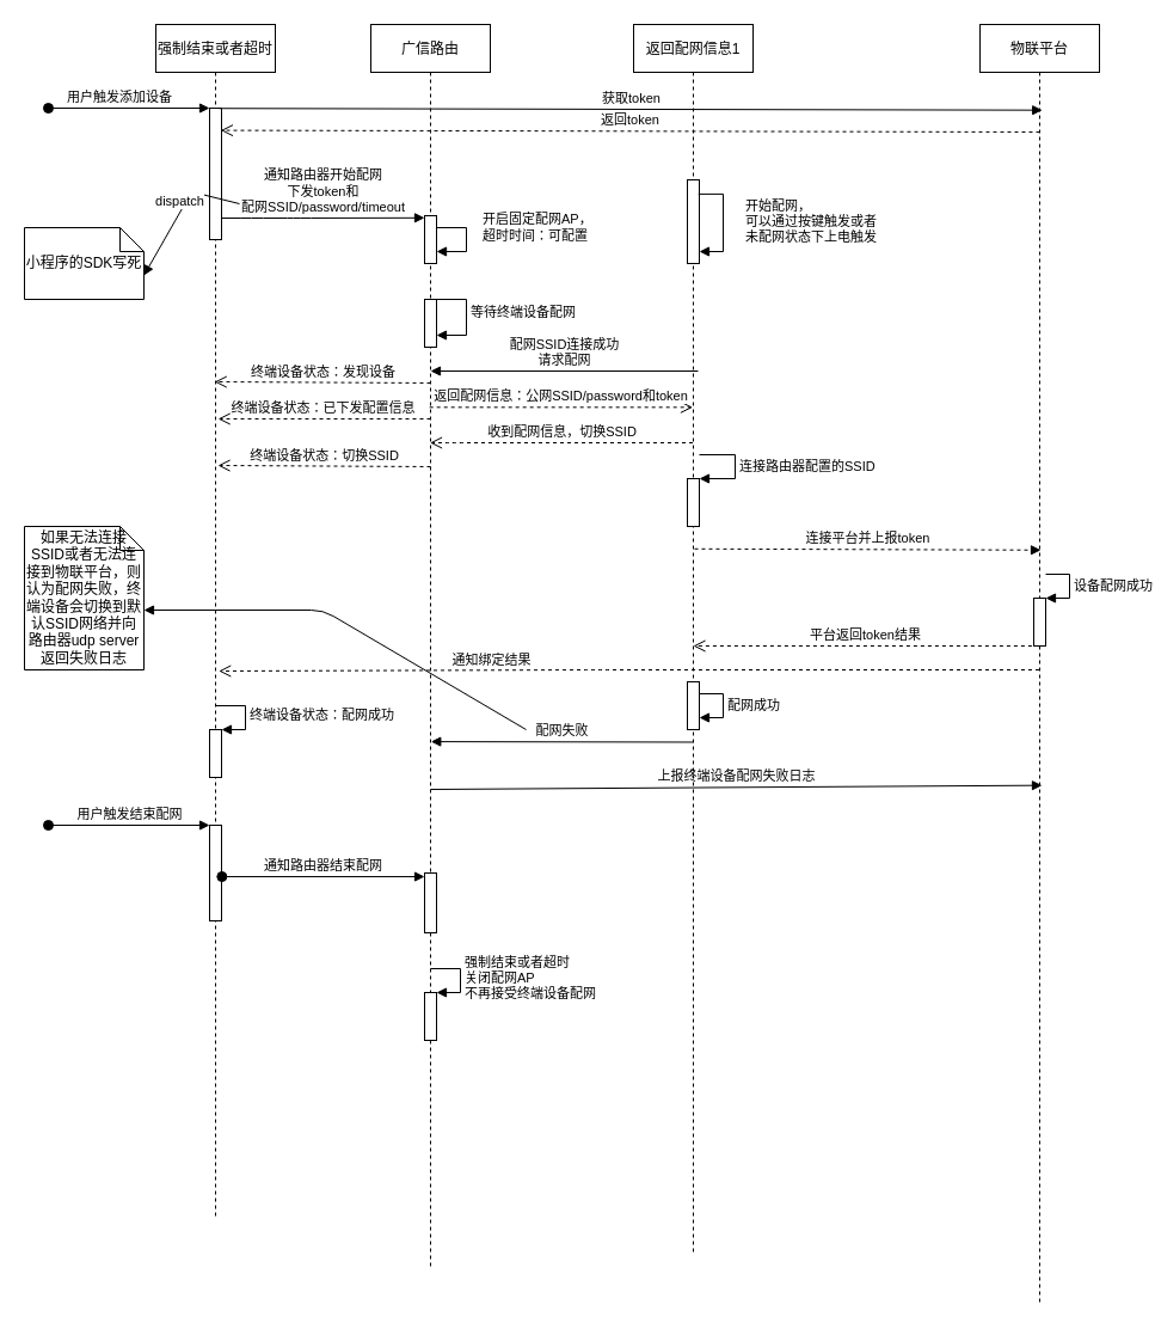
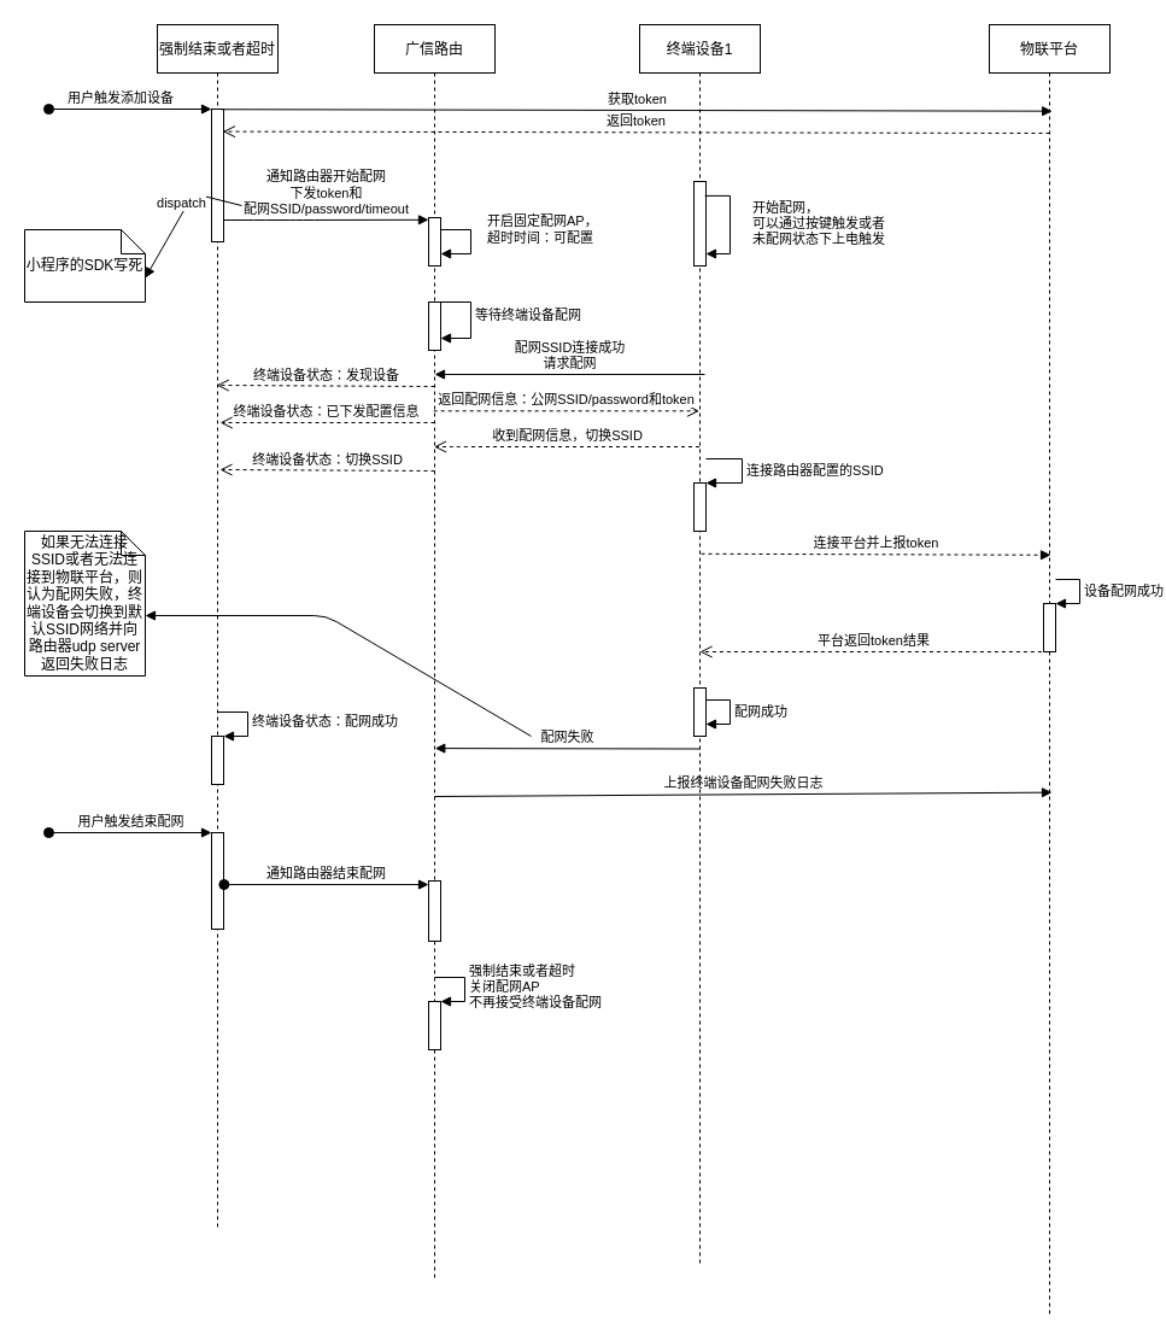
  <mxCell id="0" />
  <mxCell id="1" parent="0" />
  <mxCell id="2" value="强制结束或者超时" style="shape=umlLifeline;perimeter=lifelinePerimeter;container=1;collapsible=0;recursiveResize=0;rounded=0;shadow=0;strokeWidth=1;" parent="1" vertex="1"><mxGeometry x="130" y="20" width="100" height="1000" as="geometry" /></mxCell>
  <mxCell id="3" value="" style="points=[];perimeter=orthogonalPerimeter;rounded=0;shadow=0;strokeWidth=1;" parent="2" vertex="1"><mxGeometry x="45" y="70" width="10" height="110" as="geometry" /></mxCell>
  <mxCell id="4" value="用户触发添加设备" style="verticalAlign=bottom;startArrow=oval;endArrow=block;startSize=8;shadow=0;strokeWidth=1;" parent="2" target="3" edge="1"><mxGeometry x="-0.111" relative="1" as="geometry"><mxPoint x="-90" y="70" as="sourcePoint" /><mxPoint as="offset" /></mxGeometry></mxCell>
  <mxCell id="5" value="" style="html=1;points=[];perimeter=orthogonalPerimeter;" parent="2" vertex="1"><mxGeometry x="45" y="590" width="10" height="40" as="geometry" /></mxCell>
  <mxCell id="6" value="终端设备状态：配网成功" style="edgeStyle=orthogonalEdgeStyle;html=1;align=left;spacingLeft=2;endArrow=block;rounded=0;entryX=1;entryY=0;" parent="2" target="5" edge="1"><mxGeometry relative="1" as="geometry"><mxPoint x="50" y="570" as="sourcePoint" /><Array as="points"><mxPoint x="75" y="570" /></Array></mxGeometry></mxCell>
  <mxCell id="7" value="" style="html=1;points=[];perimeter=orthogonalPerimeter;" parent="2" vertex="1"><mxGeometry x="45" y="670" width="10" height="80" as="geometry" /></mxCell>
  <mxCell id="8" value="用户触发结束配网" style="html=1;verticalAlign=bottom;startArrow=oval;endArrow=block;startSize=8;" parent="2" target="7" edge="1"><mxGeometry relative="1" as="geometry"><mxPoint x="-90" y="670" as="sourcePoint" /></mxGeometry></mxCell>
  <mxCell id="9" value="广信路由" style="shape=umlLifeline;perimeter=lifelinePerimeter;container=1;collapsible=0;recursiveResize=0;rounded=0;shadow=0;strokeWidth=1;" parent="1" vertex="1"><mxGeometry x="310" y="20" width="100" height="1040" as="geometry" /></mxCell>
  <mxCell id="10" value="" style="points=[];perimeter=orthogonalPerimeter;rounded=0;shadow=0;strokeWidth=1;" parent="9" vertex="1"><mxGeometry x="45" y="160" width="10" height="40" as="geometry" /></mxCell>
  <mxCell id="11" value="开启固定配网AP，&lt;br&gt;超时时间：可配置" style="edgeStyle=orthogonalEdgeStyle;html=1;align=left;spacingLeft=2;endArrow=block;rounded=0;" parent="9" edge="1"><mxGeometry x="-0.287" y="10" relative="1" as="geometry"><mxPoint x="55" y="170" as="sourcePoint" /><Array as="points"><mxPoint x="55" y="170" /><mxPoint x="80" y="170" /><mxPoint x="80" y="190" /></Array><mxPoint x="55.03" y="189.98" as="targetPoint" /><mxPoint as="offset" /></mxGeometry></mxCell>
  <mxCell id="12" value="" style="html=1;points=[];perimeter=orthogonalPerimeter;" parent="9" vertex="1"><mxGeometry x="45" y="230" width="10" height="40" as="geometry" /></mxCell>
  <mxCell id="13" value="等待终端设备配网" style="edgeStyle=orthogonalEdgeStyle;html=1;align=left;spacingLeft=2;endArrow=block;rounded=0;" parent="9" edge="1"><mxGeometry relative="1" as="geometry"><mxPoint x="55" y="230" as="sourcePoint" /><Array as="points"><mxPoint x="51" y="230" /><mxPoint x="80" y="230" /><mxPoint x="80" y="260" /></Array><mxPoint x="55" y="260" as="targetPoint" /></mxGeometry></mxCell>
  <mxCell id="14" value="" style="html=1;points=[];perimeter=orthogonalPerimeter;" parent="9" vertex="1"><mxGeometry x="45" y="710" width="10" height="50" as="geometry" /></mxCell>
  <mxCell id="15" value="" style="html=1;points=[];perimeter=orthogonalPerimeter;" parent="9" vertex="1"><mxGeometry x="45" y="810" width="10" height="40" as="geometry" /></mxCell>
  <mxCell id="16" value="强制结束或者超时&lt;br&gt;关闭配网AP&lt;br&gt;不再接受终端设备配网" style="edgeStyle=orthogonalEdgeStyle;html=1;align=left;spacingLeft=2;endArrow=block;rounded=0;entryX=1;entryY=0;" parent="9" target="15" edge="1"><mxGeometry relative="1" as="geometry"><mxPoint x="50" y="790" as="sourcePoint" /><Array as="points"><mxPoint x="75" y="790" /></Array></mxGeometry></mxCell>
  <mxCell id="17" value="上报终端设备配网失败日志" style="html=1;verticalAlign=bottom;endArrow=block;entryX=0.52;entryY=0.595;entryDx=0;entryDy=0;entryPerimeter=0;" parent="9" target="26" edge="1"><mxGeometry width="80" relative="1" as="geometry"><mxPoint x="50" y="640" as="sourcePoint" /><mxPoint x="130" y="640" as="targetPoint" /></mxGeometry></mxCell>
- <mxCell id="18" value="返回配网信息1" style="shape=umlLifeline;perimeter=lifelinePerimeter;container=1;collapsible=0;recursiveResize=0;rounded=0;shadow=0;strokeWidth=1;" parent="1" vertex="1"><mxGeometry x="530" y="20" width="100" height="1030" as="geometry" /></mxCell>
+ <mxCell id="18" value="终端设备1" style="shape=umlLifeline;perimeter=lifelinePerimeter;container=1;collapsible=0;recursiveResize=0;rounded=0;shadow=0;strokeWidth=1;" parent="1" vertex="1"><mxGeometry x="530" y="20" width="100" height="1030" as="geometry" /></mxCell>
  <mxCell id="19" value="" style="points=[];perimeter=orthogonalPerimeter;rounded=0;shadow=0;strokeWidth=1;" parent="18" vertex="1"><mxGeometry x="45" y="130" width="10" height="70" as="geometry" /></mxCell>
  <mxCell id="20" value="开始配网，&lt;br&gt;可以通过按键触发或者&lt;br&gt;未配网状态下上电触发" style="edgeStyle=orthogonalEdgeStyle;html=1;align=left;spacingLeft=2;endArrow=block;rounded=0;exitX=0.922;exitY=0.17;exitDx=0;exitDy=0;exitPerimeter=0;" parent="18" source="19" target="19" edge="1"><mxGeometry x="-0.013" y="15" relative="1" as="geometry"><mxPoint x="45" y="80" as="sourcePoint" /><Array as="points"><mxPoint x="75" y="142" /><mxPoint x="75" y="190" /></Array><mxPoint x="50" y="100.0" as="targetPoint" /><mxPoint as="offset" /></mxGeometry></mxCell>
  <mxCell id="21" value="" style="html=1;points=[];perimeter=orthogonalPerimeter;" parent="18" vertex="1"><mxGeometry x="45" y="380" width="10" height="40" as="geometry" /></mxCell>
  <mxCell id="22" value="连接路由器配置的SSID" style="edgeStyle=orthogonalEdgeStyle;html=1;align=left;spacingLeft=2;endArrow=block;rounded=0;entryX=1;entryY=0;" parent="18" target="21" edge="1"><mxGeometry relative="1" as="geometry"><mxPoint x="55" y="360" as="sourcePoint" /><Array as="points"><mxPoint x="85" y="360" /></Array></mxGeometry></mxCell>
  <mxCell id="23" value="平台返回token结果" style="html=1;verticalAlign=bottom;endArrow=open;dashed=1;endSize=8;exitX=0.494;exitY=0.486;exitDx=0;exitDy=0;exitPerimeter=0;" parent="18" source="26" edge="1"><mxGeometry relative="1" as="geometry"><mxPoint x="130" y="520" as="sourcePoint" /><mxPoint x="50" y="520" as="targetPoint" /></mxGeometry></mxCell>
  <mxCell id="24" value="" style="html=1;points=[];perimeter=orthogonalPerimeter;" parent="18" vertex="1"><mxGeometry x="45" y="550" width="10" height="40" as="geometry" /></mxCell>
  <mxCell id="25" value="配网成功" style="edgeStyle=orthogonalEdgeStyle;html=1;align=left;spacingLeft=2;endArrow=block;rounded=0;" parent="18" source="24" target="24" edge="1"><mxGeometry relative="1" as="geometry"><mxPoint x="60" y="550" as="sourcePoint" /><Array as="points"><mxPoint x="75" y="560" /><mxPoint x="75" y="580" /></Array></mxGeometry></mxCell>
  <mxCell id="26" value="物联平台" style="shape=umlLifeline;perimeter=lifelinePerimeter;container=1;collapsible=0;recursiveResize=0;rounded=0;shadow=0;strokeWidth=1;" parent="1" vertex="1"><mxGeometry x="820" y="20" width="100" height="1070" as="geometry" /></mxCell>
  <mxCell id="27" value="" style="html=1;points=[];perimeter=orthogonalPerimeter;" parent="26" vertex="1"><mxGeometry x="45" y="480" width="10" height="40" as="geometry" /></mxCell>
  <mxCell id="28" value="设备配网成功" style="edgeStyle=orthogonalEdgeStyle;html=1;align=left;spacingLeft=2;endArrow=block;rounded=0;entryX=1;entryY=0;" parent="26" target="27" edge="1"><mxGeometry relative="1" as="geometry"><mxPoint x="55" y="460" as="sourcePoint" /><Array as="points"><mxPoint x="75" y="460" /></Array></mxGeometry></mxCell>
  <mxCell id="29" value="收到配网信息，切换SSID" style="html=1;verticalAlign=bottom;endArrow=open;dashed=1;endSize=8;" parent="1" source="18" target="9" edge="1"><mxGeometry relative="1" as="geometry"><mxPoint x="580" y="420" as="sourcePoint" /><mxPoint x="500" y="420" as="targetPoint" /><Array as="points"><mxPoint x="580" y="370" /><mxPoint x="380" y="370" /></Array></mxGeometry></mxCell>
  <mxCell id="30" value="配网SSID连接成功&lt;br&gt;请求配网" style="html=1;verticalAlign=bottom;endArrow=block;entryX=0.477;entryY=0.228;entryDx=0;entryDy=0;entryPerimeter=0;" parent="1" edge="1"><mxGeometry width="80" relative="1" as="geometry"><mxPoint x="584" y="310" as="sourcePoint" /><mxPoint x="360" y="310" as="targetPoint" /><Array as="points" /></mxGeometry></mxCell>
  <mxCell id="31" value="返回配网信息：公网SSID/password和token" style="html=1;verticalAlign=bottom;endArrow=open;dashed=1;endSize=8;exitX=0.492;exitY=0.308;exitDx=0;exitDy=0;exitPerimeter=0;" parent="1" source="9" target="18" edge="1"><mxGeometry relative="1" as="geometry"><mxPoint x="500" y="340" as="sourcePoint" /><mxPoint x="420" y="340" as="targetPoint" /></mxGeometry></mxCell>
  <mxCell id="32" value="连接平台并上报token" style="html=1;verticalAlign=bottom;endArrow=block;exitX=0.51;exitY=0.426;exitDx=0;exitDy=0;exitPerimeter=0;entryX=0.51;entryY=0.411;entryDx=0;entryDy=0;entryPerimeter=0;dashed=1;" parent="1" source="18" target="26" edge="1"><mxGeometry width="80" relative="1" as="geometry"><mxPoint x="580" y="580" as="sourcePoint" /><mxPoint x="872" y="251" as="targetPoint" /><Array as="points" /></mxGeometry></mxCell>
- <mxCell id="33" value="通知绑定结果" style="html=1;verticalAlign=bottom;endArrow=open;dashed=1;endSize=8;entryX=0.527;entryY=0.541;entryDx=0;entryDy=0;entryPerimeter=0;" parent="1" source="26" target="2" edge="1"><mxGeometry x="0.338" y="1" relative="1" as="geometry"><mxPoint x="270" y="690" as="sourcePoint" /><mxPoint x="190" y="690" as="targetPoint" /><Array as="points"><mxPoint x="500" y="560" /></Array><mxPoint as="offset" /></mxGeometry></mxCell>
  <mxCell id="34" value="通知路由器结束配网" style="html=1;verticalAlign=bottom;startArrow=oval;endArrow=block;startSize=8;exitX=1.033;exitY=0.538;exitDx=0;exitDy=0;exitPerimeter=0;" parent="1" source="7" target="14" edge="1"><mxGeometry relative="1" as="geometry"><mxPoint x="295" y="730" as="sourcePoint" /></mxGeometry></mxCell>
  <mxCell id="35" value="获取token" style="html=1;verticalAlign=bottom;endArrow=block;exitX=0.801;exitY=0.002;exitDx=0;exitDy=0;exitPerimeter=0;entryX=0.522;entryY=0.067;entryDx=0;entryDy=0;entryPerimeter=0;" parent="1" source="3" target="26" edge="1"><mxGeometry width="80" relative="1" as="geometry"><mxPoint x="190" y="90" as="sourcePoint" /><mxPoint x="270" y="90" as="targetPoint" /></mxGeometry></mxCell>
  <mxCell id="36" value="返回token" style="html=1;verticalAlign=bottom;endArrow=open;dashed=1;endSize=8;entryX=0.939;entryY=0.169;entryDx=0;entryDy=0;entryPerimeter=0;" parent="1" target="3" edge="1"><mxGeometry relative="1" as="geometry"><mxPoint x="870" y="110" as="sourcePoint" /><mxPoint x="790" y="110" as="targetPoint" /></mxGeometry></mxCell>
  <mxCell id="37" value="通知路由器开始配网&lt;br&gt;下发token和&lt;br&gt;配网SSID/password/timeout" style="html=1;verticalAlign=bottom;endArrow=block;entryX=-0.003;entryY=0.045;entryDx=0;entryDy=0;entryPerimeter=0;" parent="1" source="3" target="10" edge="1"><mxGeometry width="80" relative="1" as="geometry"><mxPoint x="180" y="140" as="sourcePoint" /><mxPoint x="260" y="140" as="targetPoint" /><Array as="points"><mxPoint x="200" y="182" /><mxPoint x="230" y="182" /><mxPoint x="250" y="182" /></Array></mxGeometry></mxCell>
  <mxCell id="38" value="配网失败" style="html=1;verticalAlign=bottom;endArrow=block;exitX=0.5;exitY=0.583;exitDx=0;exitDy=0;exitPerimeter=0;entryX=0.503;entryY=0.577;entryDx=0;entryDy=0;entryPerimeter=0;" parent="1" source="18" target="9" edge="1"><mxGeometry width="80" relative="1" as="geometry"><mxPoint x="450" y="620" as="sourcePoint" /><mxPoint y="620" as="targetPoint" x="370" /></mxGeometry></mxCell>
  <mxCell id="39" value="如果无法连接SSID或者无法连接到物联平台，则认为配网失败，终端设备会切换到默认SSID网络并向路由器udp server返回失败日志" style="shape=note;size=20;whiteSpace=wrap;html=1;" parent="1" vertex="1"><mxGeometry x="20" y="440" width="100" height="120" as="geometry" /></mxCell>
  <mxCell id="40" value="" style="html=1;verticalAlign=bottom;endArrow=block;entryX=0;entryY=0;entryDx=100;entryDy=70;entryPerimeter=0;" parent="1" target="39" edge="1"><mxGeometry width="80" relative="1" as="geometry"><mxPoint x="440" y="610" as="sourcePoint" /><mxPoint x="320" y="480" as="targetPoint" /><Array as="points"><mxPoint x="270" y="510" /></Array></mxGeometry></mxCell>
  <mxCell id="41" value="终端设备状态：发现设备" style="html=1;verticalAlign=bottom;endArrow=open;dashed=1;endSize=8;entryX=0.492;entryY=0.299;entryDx=0;entryDy=0;entryPerimeter=0;" parent="1" target="2" edge="1"><mxGeometry relative="1" as="geometry"><mxPoint x="360" y="320" as="sourcePoint" /><mxPoint x="190" y="320" as="targetPoint" /></mxGeometry></mxCell>
  <mxCell id="42" value="终端设备状态：切换SSID" style="html=1;verticalAlign=bottom;endArrow=open;dashed=1;endSize=8;entryX=0.52;entryY=0.369;entryDx=0;entryDy=0;entryPerimeter=0;" parent="1" target="2" edge="1"><mxGeometry relative="1" as="geometry"><mxPoint x="360" y="390" as="sourcePoint" /><mxPoint x="280" y="390" as="targetPoint" /></mxGeometry></mxCell>
  <mxCell id="43" value="终端设备状态：已下发配置信息" style="html=1;verticalAlign=bottom;endArrow=open;dashed=1;endSize=8;entryX=0.521;entryY=0.33;entryDx=0;entryDy=0;entryPerimeter=0;" parent="1" target="2" edge="1"><mxGeometry x="0.012" relative="1" as="geometry"><mxPoint x="360" y="350" as="sourcePoint" /><mxPoint x="190" y="350" as="targetPoint" /><mxPoint as="offset" /></mxGeometry></mxCell>
  <mxCell id="44" value="小程序的SDK写死" style="shape=note;size=20;whiteSpace=wrap;html=1;" vertex="1" parent="1"><mxGeometry x="20" y="190" width="100" height="60" as="geometry" /></mxCell>
  <mxCell id="45" value="dispatch" style="html=1;verticalAlign=bottom;endArrow=block;entryX=0;entryY=0;entryDx=100;entryDy=40;entryPerimeter=0;" edge="1" parent="1" target="44"><mxGeometry width="80" relative="1" as="geometry"><mxPoint x="200" y="170" as="sourcePoint" /><mxPoint x="110" y="240" as="targetPoint" /><Array as="points"><mxPoint x="160" y="160" /></Array></mxGeometry></mxCell>
